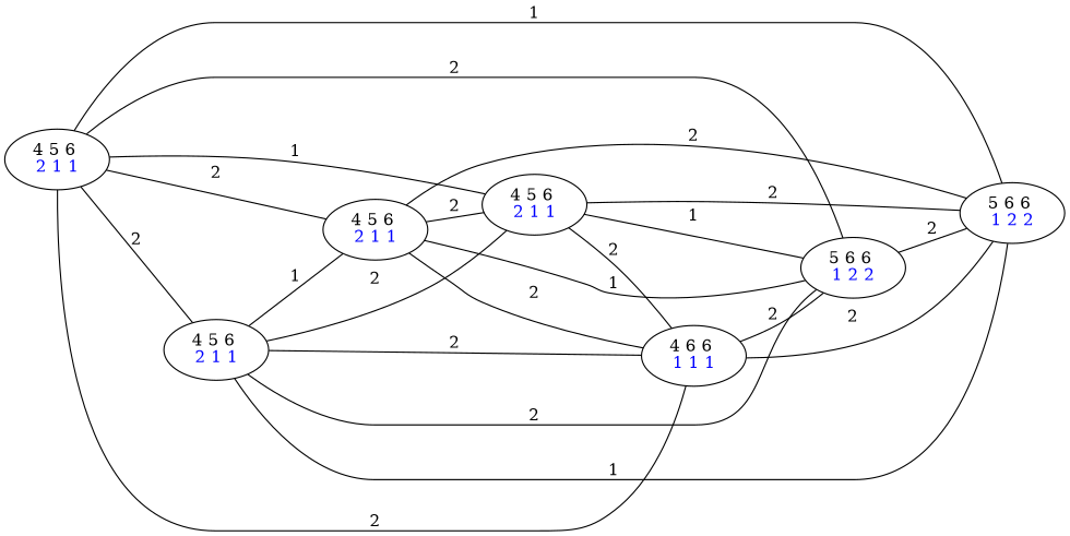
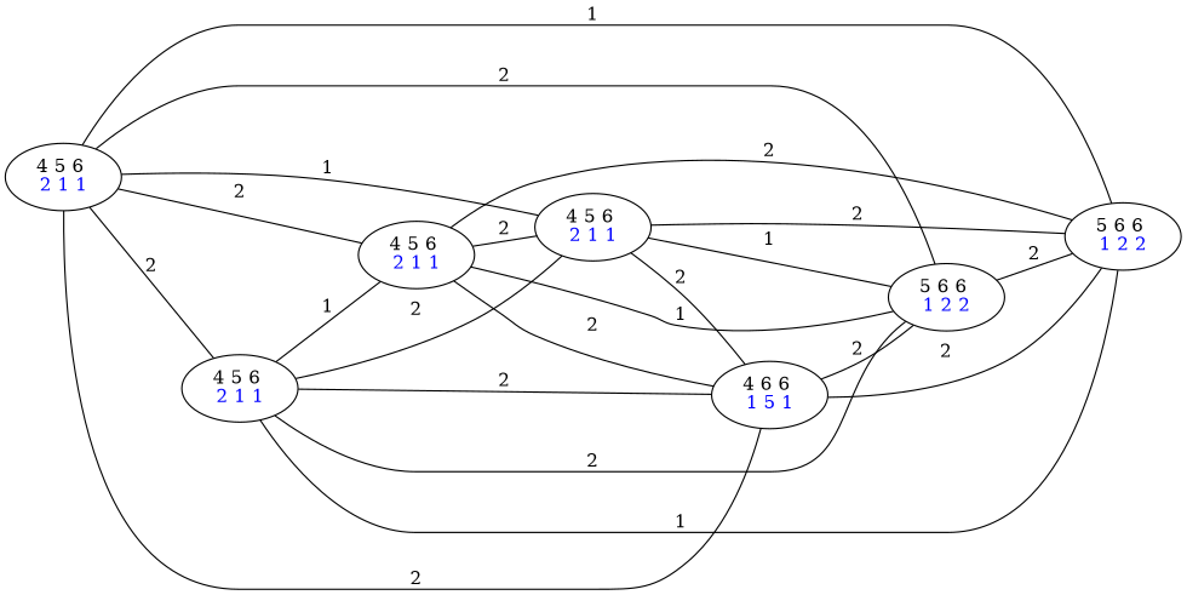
  graph {
    rankdir=LR
    n1 [label=<4 5 6 <BR/> <FONT COLOR="BLUE">2 1 1 </FONT>>]
    n2 [label=<4 5 6 <BR/> <FONT COLOR="BLUE">2 1 1 </FONT>>]
    n3 [label=<4 5 6 <BR/> <FONT COLOR="BLUE">2 1 1 </FONT>>]
    n4 [label=<4 5 6 <BR/> <FONT COLOR="BLUE">2 1 1 </FONT>>]
-   n5 [label=<4 6 6 <BR/> <FONT COLOR="BLUE">1 1 1 </FONT>>]
+   n5 [label=<4 6 6 <BR/> <FONT COLOR="BLUE">1 5 1 </FONT>>]
    n6 [label=<5 6 6 <BR/> <FONT COLOR="BLUE">1 2 2 </FONT>>]
    n7 [label=<5 6 6 <BR/> <FONT COLOR="BLUE">1 2 2 </FONT>>]
    n1 -- n2 [label=2]
    n1 -- n3 [label=2]
    n1 -- n4 [label=1]
    n1 -- n5 [label=2]
    n1 -- n6 [label=2]
    n1 -- n7 [label=1]
    n2 -- n3 [label=1]
    n2 -- n4 [label=2]
    n2 -- n5 [label=2]
    n2 -- n6 [label=2]
    n2 -- n7 [label=1]
    n3 -- n4 [label=2]
    n3 -- n5 [label=2]
    n3 -- n6 [label=1]
    n3 -- n7 [label=2]
    n4 -- n5 [label=2]
    n4 -- n6 [label=1]
    n4 -- n7 [label=2]
    n5 -- n6 [label=2]
    n5 -- n7 [label=2]
    n6 -- n7 [label=2]
  }
